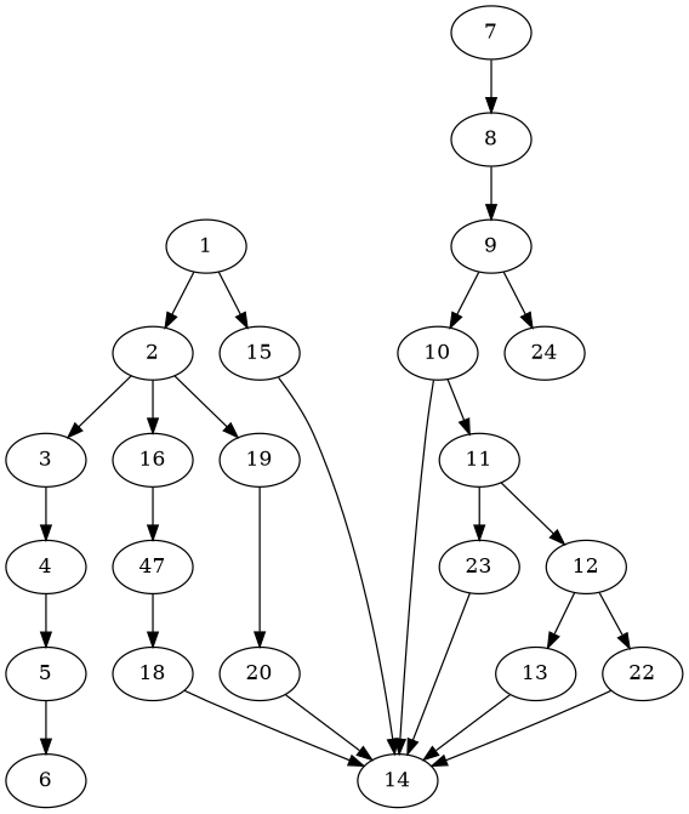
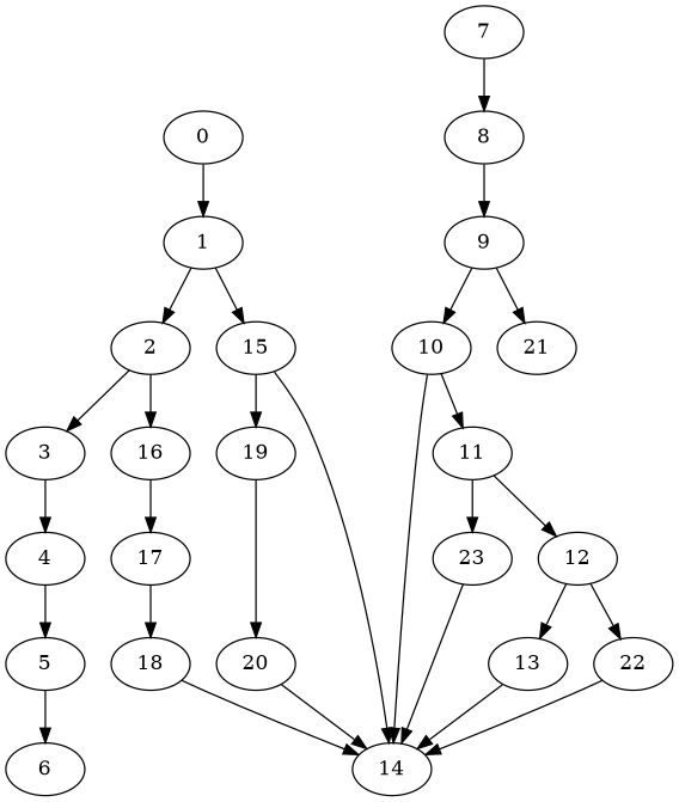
  strict digraph {
+   0
    1
    2
    15
    3
    19
    16
    14
    4
    20
-   17 [label=47]
+   17
    5
    6
    7
    8
    9
    10
-   21 [label=24]
+   21
    11
    12
    23
    13
    22
    18
+   0 -> 1
    1 -> 2
    1 -> 15
    2 -> 3
-   2 -> 19
+   15 -> 19
    2 -> 16
    15 -> 14
    3 -> 4
    19 -> 20
    16 -> 17
    4 -> 5
    20 -> 14
    17 -> 18
    5 -> 6
    7 -> 8
    8 -> 9
    9 -> 10
    9 -> 21
    10 -> 14
    10 -> 11
    11 -> 12
    11 -> 23
    12 -> 13
    12 -> 22
    23 -> 14
    13 -> 14
    22 -> 14
    18 -> 14
  }
